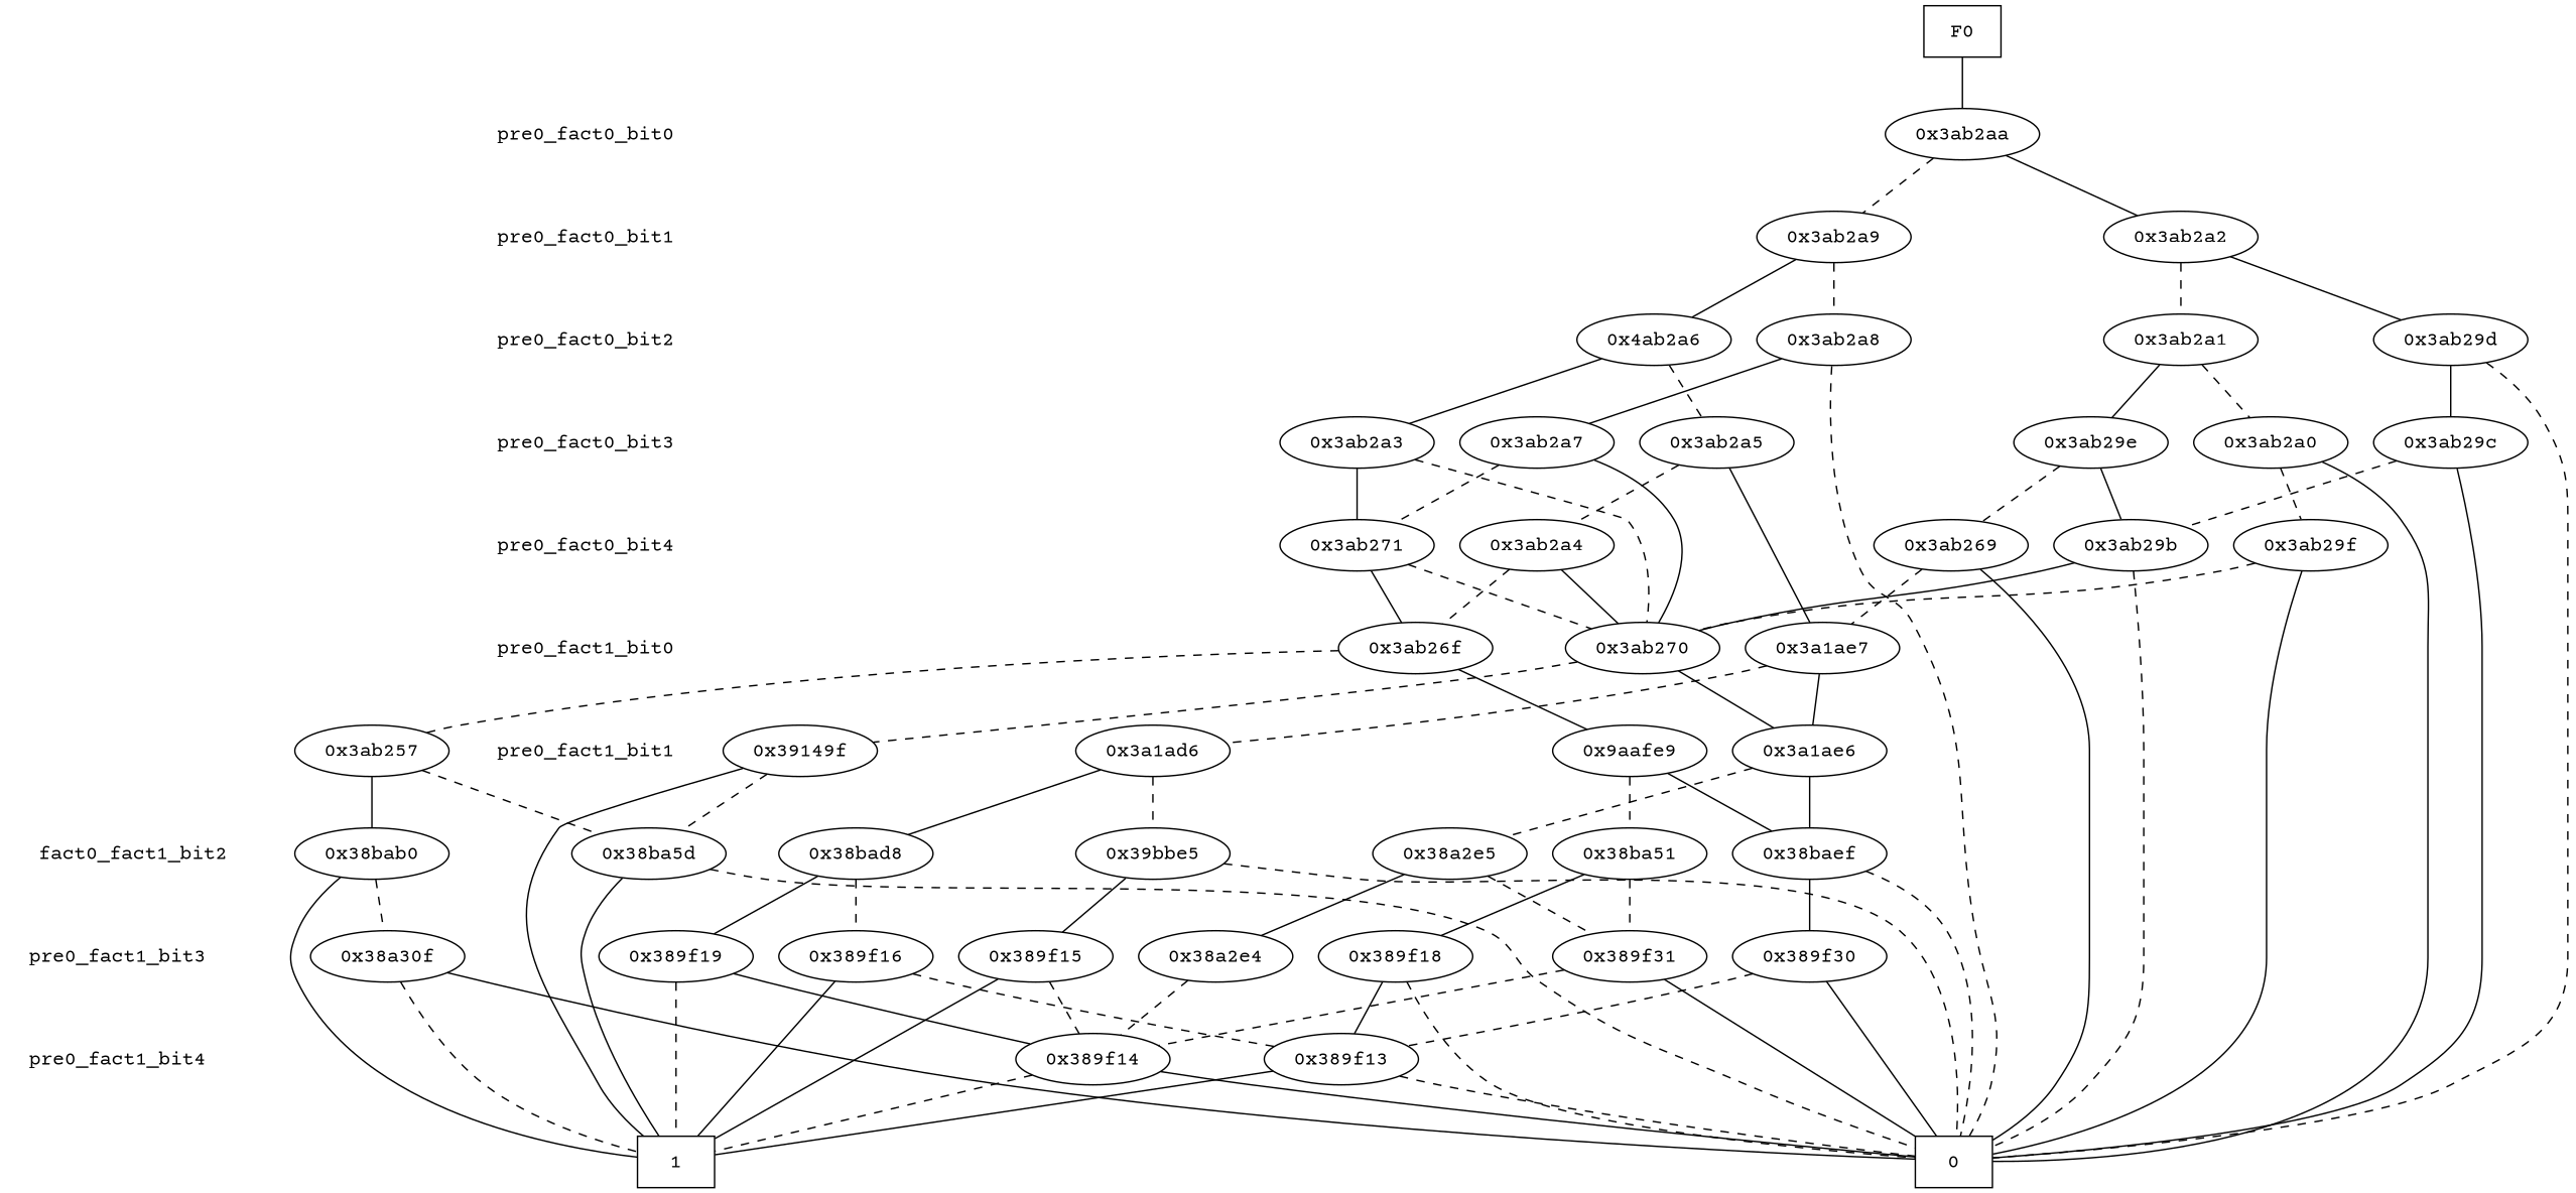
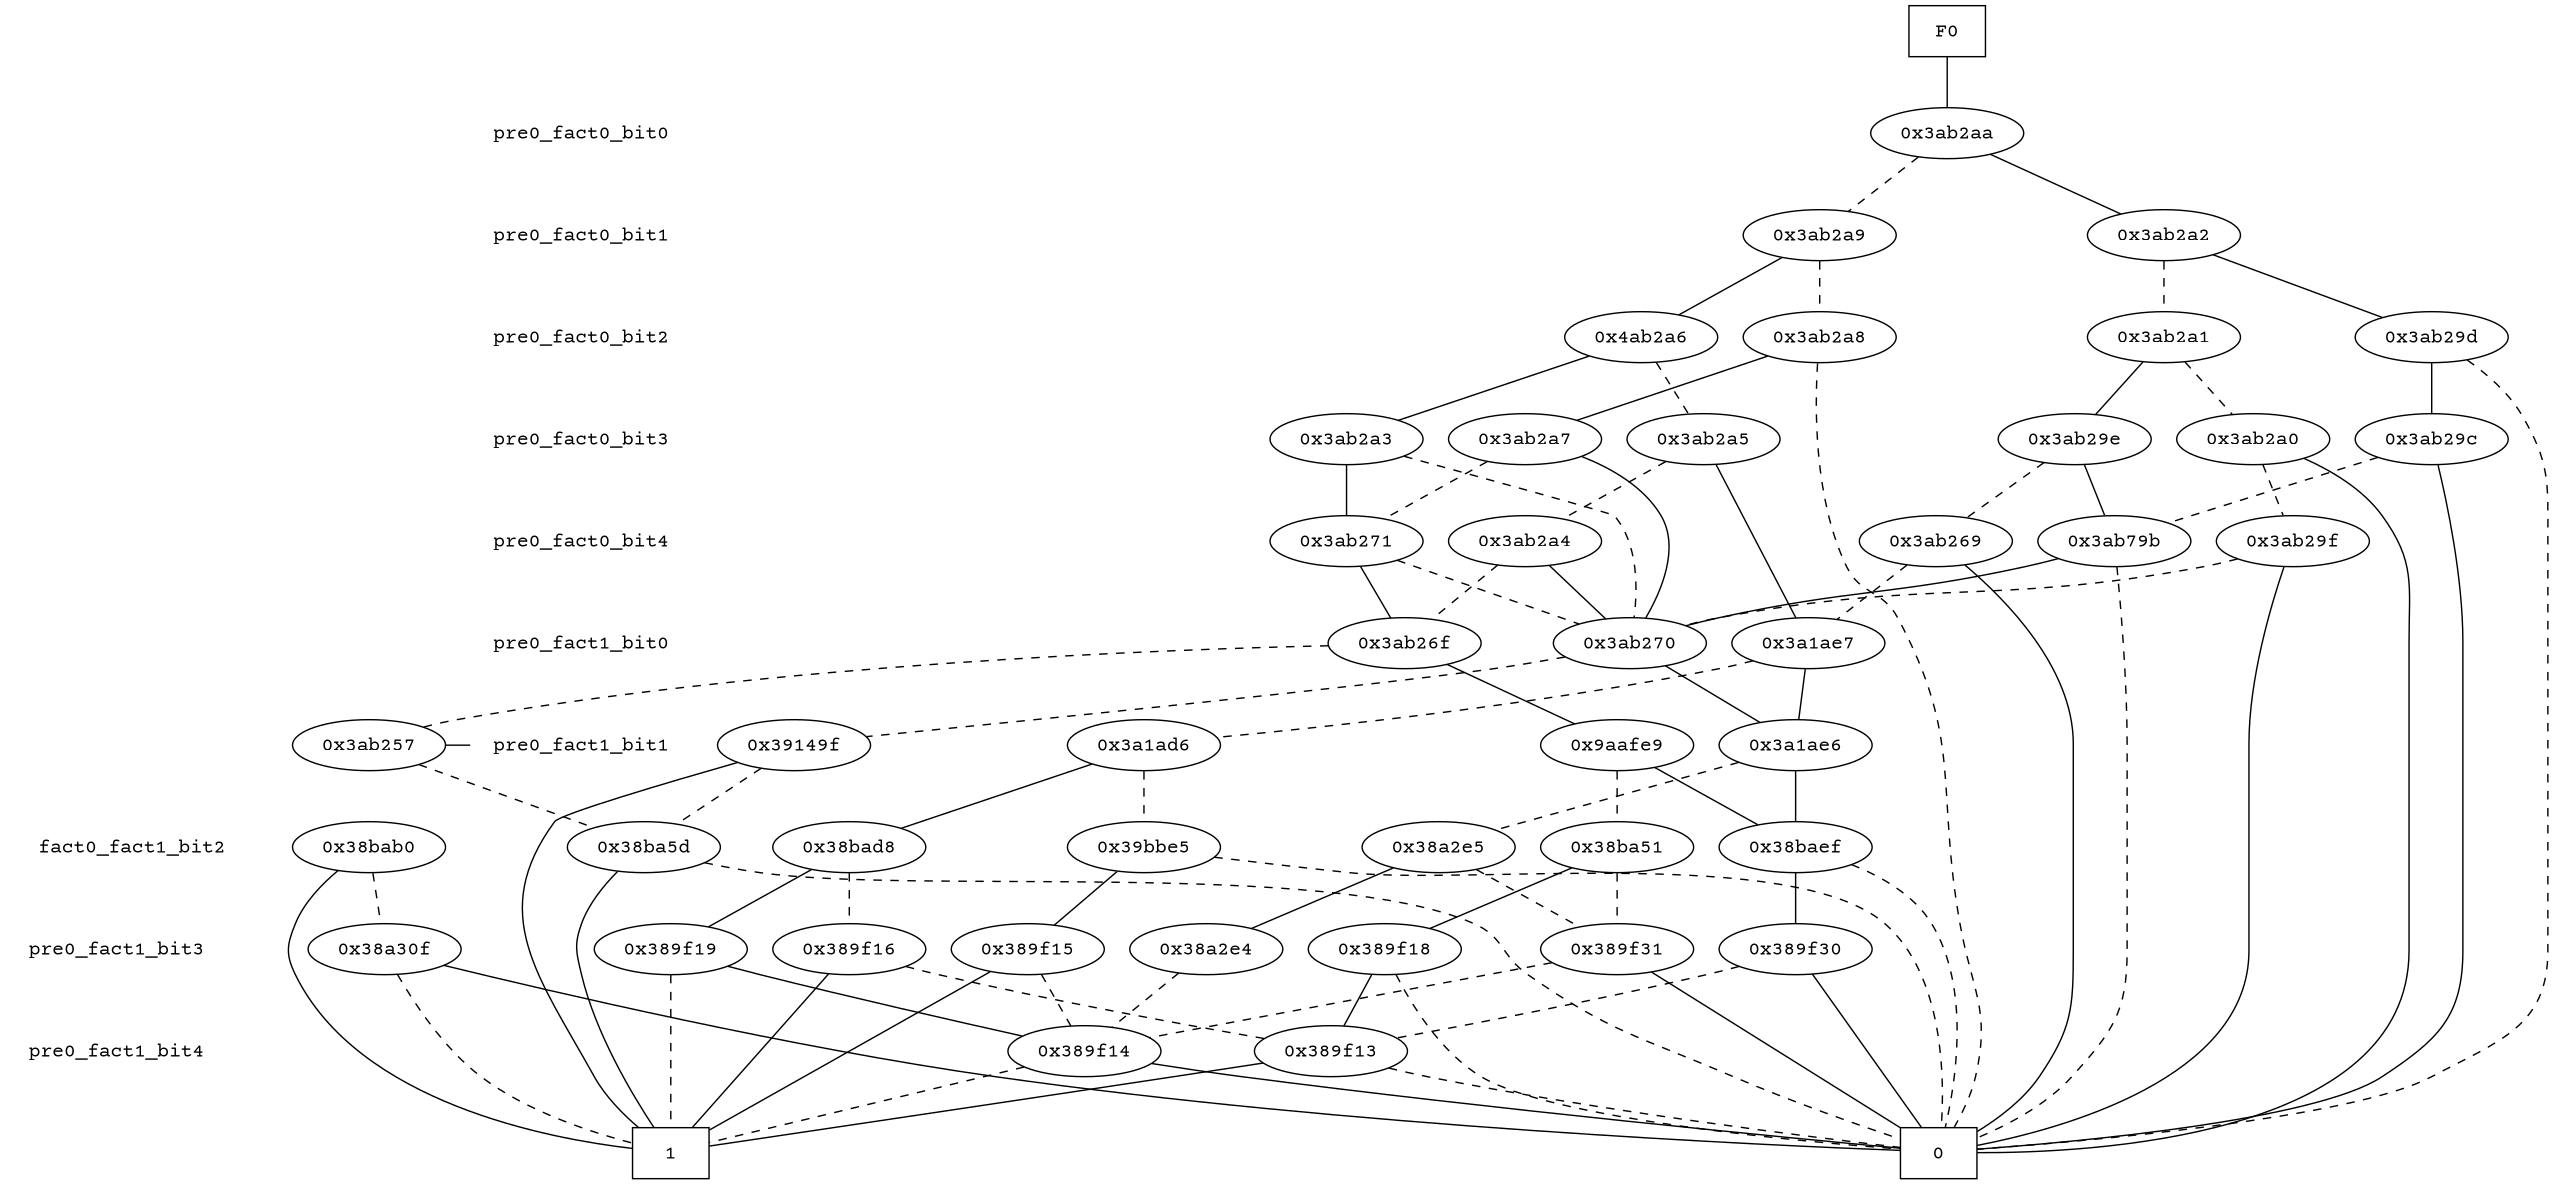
  digraph {
    fontname="Courier Prime"
    node [fontname="Courier Prime"]
    edge [dir=none fontname="Courier Prime" style=dashed]
    "CONST NODES" [shape=plaintext style=invis]
    " pre0_fact0_bit0 " [shape=plaintext]
    " pre0_fact0_bit1 " [shape=plaintext]
    " pre0_fact0_bit2 " [shape=plaintext]
    " pre0_fact0_bit3 " [shape=plaintext]
    " pre0_fact0_bit4 " [shape=plaintext]
    " pre0_fact1_bit0 " [shape=plaintext]
    " pre0_fact1_bit1 " [shape=plaintext]
    n9 [label=fact0_fact1_bit2 shape=plaintext]
    " pre0_fact1_bit3 " [shape=plaintext]
    " pre0_fact1_bit4 " [shape=plaintext]
    F0 [shape=box]
    "0x3ab2aa"
    "0x3ab2a2"
    "0x3ab2a9"
    n16 [label="0x4ab2a6"]
    "0x3ab2a8"
    "0x3ab2a1"
    "0x3ab29d"
    "0x3ab29e"
    "0x3ab2a3"
    "0x3ab2a5"
    "0x3ab29c"
    "0x3ab2a0"
    "0x3ab2a7"
    "0x3ab269"
    "0x3ab29f"
    "0x3ab271"
-   "0x3ab29b"
+   "0x3ab29b" [label="0x3ab79b"]
    "0x3ab2a4"
    "0x3ab26f"
    "0x3a1ae7"
    "0x3ab270"
    "0x3ab257"
    "0x3a1ae6"
    n36 [label="0x9aafe9"]
    "0x39149f"
    "0x3a1ad6"
    "0x38ba51"
    "0x39bbe5"
    "0x38bab0"
    "0x38a2e5"
    "0x38ba5d"
    "0x38baef"
    "0x38bad8"
    "0x389f16"
    "0x38a30f"
    "0x389f15"
    "0x389f18"
    "0x389f30"
    "0x389f31"
    "0x389f19"
    "0x38a2e4"
    "0x389f14"
    "0x389f13"
    n56 [label=0 shape=box]
    n57 [label=1 shape=box]
    subgraph sub_1 {
      "CONST NODES"
      " pre0_fact0_bit0 "
      " pre0_fact0_bit1 "
      " pre0_fact0_bit2 "
      " pre0_fact0_bit3 "
      " pre0_fact0_bit4 "
      " pre0_fact1_bit0 "
      " pre0_fact1_bit1 "
      n9
      " pre0_fact1_bit3 "
      " pre0_fact1_bit4 "
    }
    subgraph sub_2 {
      rank=same
      F0
    }
    subgraph sub_3 {
      rank=same
      " pre0_fact0_bit0 "
      "0x3ab2aa"
    }
    subgraph sub_4 {
      rank=same
      " pre0_fact0_bit1 "
      "0x3ab2a2"
      "0x3ab2a9"
    }
    subgraph sub_5 {
      rank=same
      " pre0_fact0_bit2 "
      n16
      "0x3ab2a8"
      "0x3ab2a1"
      "0x3ab29d"
    }
    subgraph sub_6 {
      rank=same
      " pre0_fact0_bit3 "
      "0x3ab29e"
      "0x3ab2a3"
      "0x3ab2a5"
      "0x3ab29c"
      "0x3ab2a0"
      "0x3ab2a7"
    }
    subgraph sub_7 {
      rank=same
      " pre0_fact0_bit4 "
      "0x3ab269"
      "0x3ab29f"
      "0x3ab271"
      "0x3ab29b"
      "0x3ab2a4"
    }
    subgraph sub_8 {
      rank=same
      " pre0_fact1_bit0 "
      "0x3ab26f"
      "0x3a1ae7"
      "0x3ab270"
    }
    subgraph sub_9 {
      rank=same
      " pre0_fact1_bit1 "
      "0x3ab257"
      "0x3a1ae6"
      n36
      "0x39149f"
      "0x3a1ad6"
    }
    subgraph sub_10 {
      rank=same
      n9
      "0x38ba51"
      "0x39bbe5"
      "0x38bab0"
      "0x38a2e5"
      "0x38ba5d"
      "0x38baef"
      "0x38bad8"
    }
    subgraph sub_11 {
      rank=same
      " pre0_fact1_bit3 "
      "0x389f16"
      "0x38a30f"
      "0x389f15"
      "0x389f18"
      "0x389f30"
      "0x389f31"
      "0x389f19"
      "0x38a2e4"
    }
    subgraph sub_12 {
      rank=same
      " pre0_fact1_bit4 "
      "0x389f14"
      "0x389f13"
    }
    subgraph sub_13 {
      rank=same
      "CONST NODES"
      subgraph sub_14 {
        rank=same
        n56
        n57
      }
    }
    " pre0_fact0_bit0 " -> " pre0_fact0_bit1 " [style=invis]
    " pre0_fact0_bit1 " -> " pre0_fact0_bit2 " [style=invis]
    " pre0_fact0_bit2 " -> " pre0_fact0_bit3 " [style=invis]
    " pre0_fact0_bit3 " -> " pre0_fact0_bit4 " [style=invis]
    " pre0_fact0_bit4 " -> " pre0_fact1_bit0 " [style=invis]
    " pre0_fact1_bit0 " -> " pre0_fact1_bit1 " [style=invis]
    " pre0_fact1_bit1 " -> n9 [style=invis]
    n9 -> " pre0_fact1_bit3 " [style=invis]
    " pre0_fact1_bit3 " -> " pre0_fact1_bit4 " [style=invis]
    " pre0_fact1_bit4 " -> "CONST NODES" [style=invis]
    F0 -> "0x3ab2aa" [style=solid]
    "0x3ab2aa" -> "0x3ab2a2" [style=""]
    "0x3ab2aa" -> "0x3ab2a9"
    "0x3ab2a2" -> "0x3ab2a1"
    "0x3ab2a2" -> "0x3ab29d" [style=""]
    "0x3ab2a9" -> n16 [style=""]
    "0x3ab2a9" -> "0x3ab2a8"
    n16 -> "0x3ab2a3" [style=""]
    n16 -> "0x3ab2a5"
    "0x3ab2a8" -> "0x3ab2a7" [style=""]
    "0x3ab2a8" -> n56
    "0x3ab2a1" -> "0x3ab29e" [style=""]
    "0x3ab2a1" -> "0x3ab2a0"
    "0x3ab29d" -> "0x3ab29c" [style=""]
    "0x3ab29d" -> n56
    "0x3ab29e" -> "0x3ab269"
    "0x3ab29e" -> "0x3ab29b" [style=""]
    "0x3ab2a3" -> "0x3ab271" [style=""]
    "0x3ab2a3" -> "0x3ab270"
    "0x3ab2a5" -> "0x3ab2a4"
    "0x3ab2a5" -> "0x3a1ae7" [style=""]
    "0x3ab29c" -> "0x3ab29b"
    "0x3ab29c" -> n56 [style=""]
    "0x3ab2a0" -> "0x3ab29f"
    "0x3ab2a0" -> n56 [style=""]
    "0x3ab2a7" -> "0x3ab271"
    "0x3ab2a7" -> "0x3ab270" [style=""]
    "0x3ab269" -> "0x3a1ae7"
    "0x3ab269" -> n56 [style=""]
    "0x3ab29f" -> "0x3ab270"
    "0x3ab29f" -> n56 [style=""]
    "0x3ab271" -> "0x3ab26f" [style=""]
    "0x3ab271" -> "0x3ab270"
    "0x3ab29b" -> "0x3ab270" [style=""]
    "0x3ab29b" -> n56
    "0x3ab2a4" -> "0x3ab26f"
    "0x3ab2a4" -> "0x3ab270" [style=""]
    "0x3ab26f" -> "0x3ab257"
    "0x3ab26f" -> n36 [style=""]
    "0x3a1ae7" -> "0x3a1ae6" [style=""]
    "0x3a1ae7" -> "0x3a1ad6"
    "0x3ab270" -> "0x3a1ae6" [style=""]
    "0x3ab270" -> "0x39149f"
-   "0x3ab257" -> "0x38bab0" [style=""]
+   "0x3ab257" -> " pre0_fact1_bit1 " [style=""]
    "0x3ab257" -> "0x38ba5d"
    "0x3a1ae6" -> "0x38a2e5"
    "0x3a1ae6" -> "0x38baef" [style=""]
    n36 -> "0x38ba51"
    n36 -> "0x38baef" [style=""]
    "0x39149f" -> "0x38ba5d"
    "0x39149f" -> n57 [style=""]
    "0x3a1ad6" -> "0x39bbe5"
    "0x3a1ad6" -> "0x38bad8" [style=""]
    "0x38ba51" -> "0x389f18" [style=""]
    "0x38ba51" -> "0x389f31"
    "0x39bbe5" -> "0x389f15" [style=""]
    "0x39bbe5" -> n56
    "0x38bab0" -> "0x38a30f"
    "0x38bab0" -> n57 [style=""]
    "0x38a2e5" -> "0x389f31"
    "0x38a2e5" -> "0x38a2e4" [style=""]
    "0x38ba5d" -> n56
    "0x38ba5d" -> n57 [style=""]
    "0x38baef" -> "0x389f30" [style=""]
    "0x38baef" -> n56
    "0x38bad8" -> "0x389f16"
    "0x38bad8" -> "0x389f19" [style=""]
    "0x389f16" -> "0x389f13"
    "0x389f16" -> n57 [style=""]
    "0x38a30f" -> n56 [style=""]
    "0x38a30f" -> n57
    "0x389f15" -> "0x389f14"
    "0x389f15" -> n57 [style=""]
    "0x389f18" -> "0x389f13" [style=""]
    "0x389f18" -> n56
    "0x389f30" -> "0x389f13"
    "0x389f30" -> n56 [style=""]
    "0x389f31" -> "0x389f14"
    "0x389f31" -> n56 [style=""]
    "0x389f19" -> "0x389f14" [style=""]
    "0x389f19" -> n57
    "0x38a2e4" -> "0x389f14"
    "0x389f14" -> n56 [style=""]
    "0x389f14" -> n57
    "0x389f13" -> n56
    "0x389f13" -> n57 [style=""]
  }
